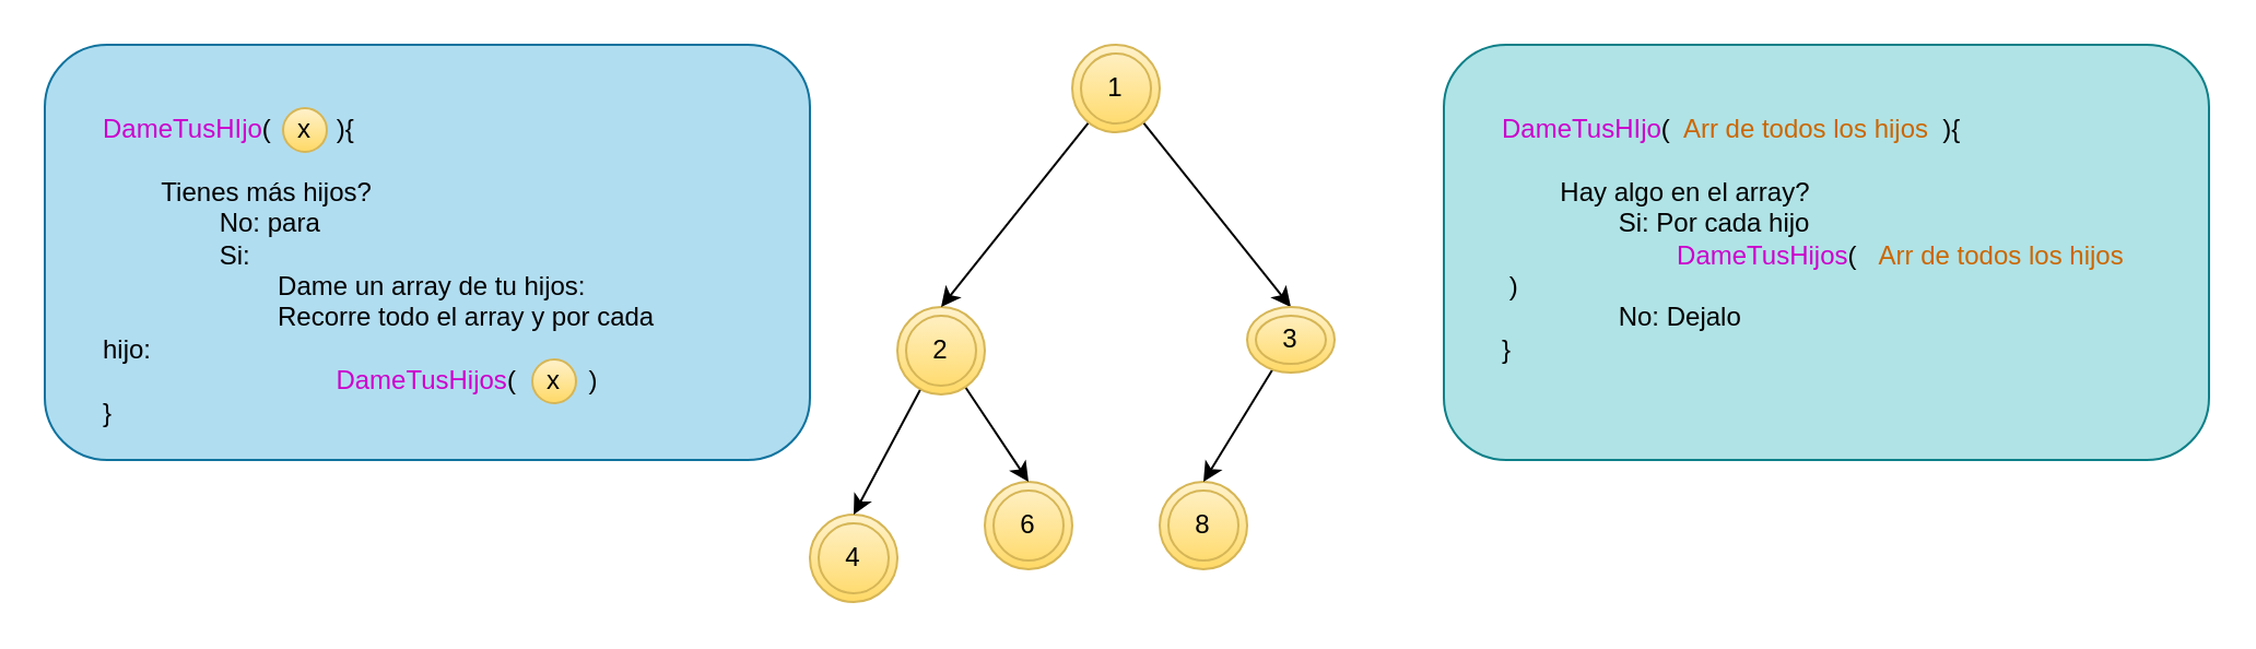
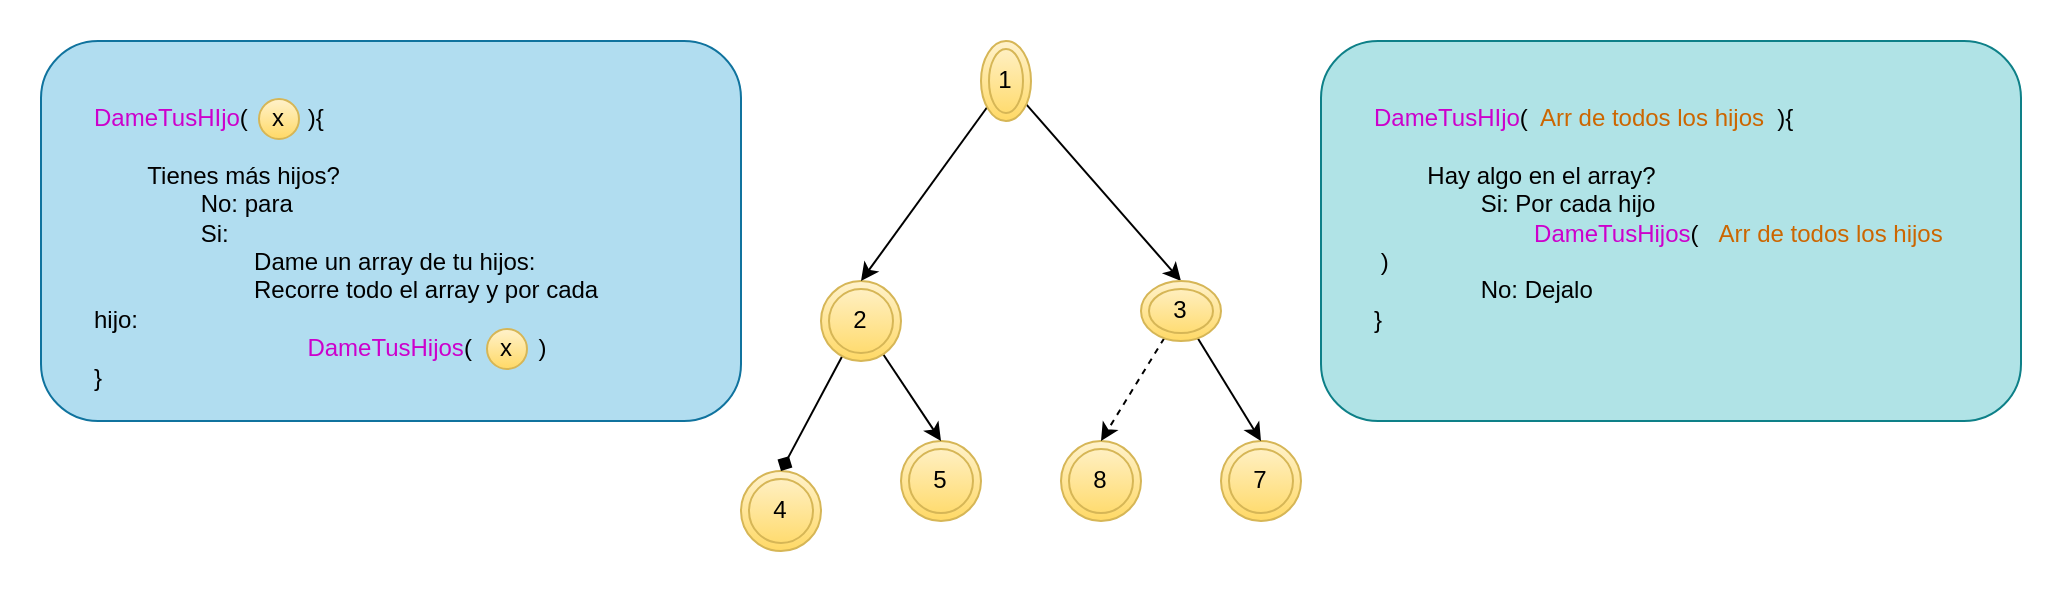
  <mxCell id="0" />
  <mxCell id="1" parent="0" />
  <mxCell id="2" value="4" style="ellipse;shape=doubleEllipse;whiteSpace=wrap;html=1;aspect=fixed;fillColor=#fff2cc;gradientColor=#ffd966;strokeColor=#d6b656;fontColor=#000000;" vertex="1" parent="1"><mxGeometry x="370" y="235" width="40" height="40" as="geometry" /></mxCell>
  <mxCell id="3" value="8" style="ellipse;shape=doubleEllipse;whiteSpace=wrap;html=1;aspect=fixed;fillColor=#fff2cc;gradientColor=#ffd966;strokeColor=#d6b656;fontColor=#000000;" vertex="1" parent="1"><mxGeometry x="530" y="220" width="40" height="40" as="geometry" /></mxCell>
- <mxCell id="5" value="6" style="ellipse;shape=doubleEllipse;whiteSpace=wrap;html=1;aspect=fixed;fillColor=#fff2cc;gradientColor=#ffd966;strokeColor=#d6b656;fontColor=#000000;" vertex="1" parent="1"><mxGeometry x="450" y="220" width="40" height="40" as="geometry" /></mxCell>
- <mxCell id="6" style="edgeStyle=none;html=1;entryX=0.5;entryY=0;entryDx=0;entryDy=0;" edge="1" parent="1" source="8" target="2"><mxGeometry relative="1" as="geometry" /></mxCell>
+ <mxCell id="4" value="7" style="ellipse;shape=doubleEllipse;whiteSpace=wrap;html=1;aspect=fixed;fillColor=#fff2cc;gradientColor=#ffd966;strokeColor=#d6b656;fontColor=#000000;" vertex="1" parent="1"><mxGeometry x="610" y="220" width="40" height="40" as="geometry" /></mxCell>
+ <mxCell id="5" value="5" style="ellipse;shape=doubleEllipse;whiteSpace=wrap;html=1;aspect=fixed;fillColor=#fff2cc;gradientColor=#ffd966;strokeColor=#d6b656;fontColor=#000000;" vertex="1" parent="1"><mxGeometry x="450" y="220" width="40" height="40" as="geometry" /></mxCell>
+ <mxCell id="6" style="edgeStyle=none;html=1;entryX=0.5;entryY=0;entryDx=0;entryDy=0;endArrow=diamond;" edge="1" parent="1" source="8" target="2"><mxGeometry relative="1" as="geometry" /></mxCell>
  <mxCell id="7" style="edgeStyle=none;html=1;entryX=0.5;entryY=0;entryDx=0;entryDy=0;" edge="1" parent="1" source="8" target="5"><mxGeometry relative="1" as="geometry" /></mxCell>
  <mxCell id="8" value="2" style="ellipse;shape=doubleEllipse;whiteSpace=wrap;html=1;aspect=fixed;fillColor=#fff2cc;gradientColor=#ffd966;strokeColor=#d6b656;fontColor=#000000;" vertex="1" parent="1"><mxGeometry x="410" y="140" width="40" height="40" as="geometry" /></mxCell>
  <mxCell id="9" style="edgeStyle=none;html=1;entryX=0.5;entryY=0;entryDx=0;entryDy=0;" edge="1" parent="1" source="11" target="8"><mxGeometry relative="1" as="geometry" /></mxCell>
  <mxCell id="10" style="edgeStyle=none;html=1;entryX=0.5;entryY=0;entryDx=0;entryDy=0;" edge="1" parent="1" source="11" target="14"><mxGeometry relative="1" as="geometry" /></mxCell>
- <mxCell id="11" value="1" style="ellipse;shape=doubleEllipse;whiteSpace=wrap;html=1;aspect=fixed;fillColor=#fff2cc;gradientColor=#ffd966;strokeColor=#d6b656;fontColor=#000000;" vertex="1" parent="1"><mxGeometry x="490" y="20" width="40" height="40" as="geometry" /></mxCell>
- <mxCell id="12" style="edgeStyle=none;html=1;entryX=0.5;entryY=0;entryDx=0;entryDy=0;" edge="1" parent="1" source="14" target="3"><mxGeometry relative="1" as="geometry" /></mxCell>
+ <mxCell id="11" value="1" style="ellipse;shape=doubleEllipse;whiteSpace=wrap;html=1;aspect=fixed;fillColor=#fff2cc;gradientColor=#ffd966;strokeColor=#d6b656;fontColor=#000000;" vertex="1" parent="1"><mxGeometry x="490" y="20" width="25" height="40" as="geometry" /></mxCell>
+ <mxCell id="12" style="edgeStyle=none;html=1;entryX=0.5;entryY=0;entryDx=0;entryDy=0;dashed=1;" edge="1" parent="1" source="14" target="3"><mxGeometry relative="1" as="geometry" /></mxCell>
+ <mxCell id="13" style="edgeStyle=none;html=1;entryX=0.5;entryY=0;entryDx=0;entryDy=0;" edge="1" parent="1" source="14" target="4"><mxGeometry relative="1" as="geometry" /></mxCell>
  <mxCell id="14" value="3" style="ellipse;shape=doubleEllipse;whiteSpace=wrap;html=1;aspect=fixed;fillColor=#fff2cc;gradientColor=#ffd966;strokeColor=#d6b656;fontColor=#000000;" vertex="1" parent="1"><mxGeometry x="570" y="140" width="40" height="30" as="geometry" /></mxCell>
  <mxCell id="15" value="&lt;font color=&quot;#cc00cc&quot;&gt;DameTusHIjo&lt;/font&gt;(&amp;nbsp; &amp;nbsp; &amp;nbsp; &amp;nbsp; &amp;nbsp;){&lt;br&gt;&lt;span style=&quot;white-space: pre&quot;&gt;&#09;&lt;/span&gt;&lt;br&gt;&lt;span style=&quot;white-space: pre&quot;&gt;&#09;&lt;/span&gt;Tienes más hijos?&lt;br&gt;&lt;span style=&quot;white-space: pre&quot;&gt;&#09;&lt;span style=&quot;white-space: pre&quot;&gt;&#09;&lt;/span&gt;&lt;/span&gt;No: para&lt;br&gt;&lt;span style=&quot;white-space: pre&quot;&gt;&#09;&lt;span style=&quot;white-space: pre&quot;&gt;&#09;&lt;/span&gt;&lt;/span&gt;Si:&amp;nbsp;&lt;br&gt;&lt;span style=&quot;white-space: pre&quot;&gt;&#09;&lt;span style=&quot;white-space: pre&quot;&gt;&#09;&lt;/span&gt;&lt;span style=&quot;white-space: pre&quot;&gt;&#09;&lt;/span&gt;D&lt;/span&gt;ame un array de tu hijos:&lt;br&gt;&lt;span style=&quot;white-space: pre&quot;&gt;&#09;&lt;/span&gt;&lt;span style=&quot;white-space: pre&quot;&gt;&#09;&lt;/span&gt;&lt;span style=&quot;white-space: pre&quot;&gt;&#09;&lt;/span&gt;Recorre todo el array y por cada hijo:&lt;span style=&quot;white-space: pre&quot;&gt;&#09;&lt;span style=&quot;white-space: pre&quot;&gt;&#09;&lt;/span&gt;&lt;br&gt;&lt;span style=&quot;white-space: pre&quot;&gt;&#09;&lt;/span&gt;&lt;span style=&quot;white-space: pre&quot;&gt;&#09;&lt;/span&gt;&lt;span style=&quot;white-space: pre&quot;&gt;&#09;&lt;/span&gt;&lt;span style=&quot;white-space: pre&quot;&gt;&#09;&lt;/span&gt;&lt;font color=&quot;#cc00cc&quot;&gt;D&lt;/font&gt;&lt;/span&gt;&lt;font color=&quot;#cc00cc&quot;&gt;ameTusHijos&lt;/font&gt;(&amp;nbsp; &amp;nbsp; &amp;nbsp; &amp;nbsp; &amp;nbsp; )&lt;br&gt;}" style="rounded=1;whiteSpace=wrap;html=1;verticalAlign=top;align=left;spacing=27;fillColor=#b1ddf0;strokeColor=#10739e;fontColor=#000000;" vertex="1" parent="1"><mxGeometry x="20" y="20" width="350" height="190" as="geometry" /></mxCell>
  <mxCell id="16" value="x" style="ellipse;whiteSpace=wrap;html=1;aspect=fixed;fillColor=#fff2cc;gradientColor=#ffd966;strokeColor=#d6b656;fontColor=#000000;" vertex="1" parent="1"><mxGeometry x="129" y="49" width="20" height="20" as="geometry" /></mxCell>
  <mxCell id="17" value="x" style="ellipse;whiteSpace=wrap;html=1;aspect=fixed;fillColor=#fff2cc;gradientColor=#ffd966;strokeColor=#d6b656;fontColor=#000000;" vertex="1" parent="1"><mxGeometry x="243" y="164" width="20" height="20" as="geometry" /></mxCell>
  <mxCell id="18" value="&lt;font color=&quot;#cc00cc&quot;&gt;DameTusHIjo&lt;/font&gt;(&amp;nbsp; &lt;font color=&quot;#cc6600&quot;&gt;Arr de todos los hijos&lt;/font&gt;&amp;nbsp; ){&lt;br&gt;&lt;span&gt;&#09;&lt;/span&gt;&lt;br&gt;&lt;span&gt;&#09;&lt;/span&gt;&lt;span style=&quot;white-space: pre&quot;&gt;&#09;&lt;/span&gt;Hay algo en el array?&lt;br&gt;&lt;span&gt;&#09;&lt;/span&gt;&lt;span&gt;&#09;&lt;/span&gt;&lt;span style=&quot;white-space: pre&quot;&gt;&#09;&lt;/span&gt;&lt;span style=&quot;white-space: pre&quot;&gt;&#09;&lt;/span&gt;Si: Por cada hijo&lt;span&gt;&#09;&lt;span&gt;&#09;&lt;/span&gt;&lt;br&gt;&lt;span&gt;&#09;&lt;/span&gt;&lt;span&gt;&#09;&lt;span&gt;&#09;&lt;/span&gt;&lt;/span&gt;&lt;span style=&quot;white-space: pre&quot;&gt;&#09;&lt;/span&gt;&lt;span style=&quot;white-space: pre&quot;&gt;&#09;&lt;/span&gt;&lt;span style=&quot;white-space: pre&quot;&gt;&#09;&lt;/span&gt;&lt;font color=&quot;#cc00cc&quot;&gt;D&lt;/font&gt;&lt;/span&gt;&lt;font color=&quot;#cc00cc&quot;&gt;ameTusHijos&lt;/font&gt;(&amp;nbsp; &lt;font color=&quot;#cc6600&quot;&gt;&amp;nbsp;Arr de todos los hijos&lt;/font&gt;&amp;nbsp; &amp;nbsp;)&lt;br&gt;&lt;span style=&quot;white-space: pre&quot;&gt;&#09;&lt;/span&gt;&lt;span style=&quot;white-space: pre&quot;&gt;&#09;&lt;/span&gt;No: Dejalo&lt;br&gt;}" style="rounded=1;whiteSpace=wrap;html=1;verticalAlign=top;align=left;spacing=27;fillColor=#b0e3e6;strokeColor=#0e8088;fontColor=#000000;" vertex="1" parent="1"><mxGeometry x="660" y="20" width="350" height="190" as="geometry" /></mxCell>
